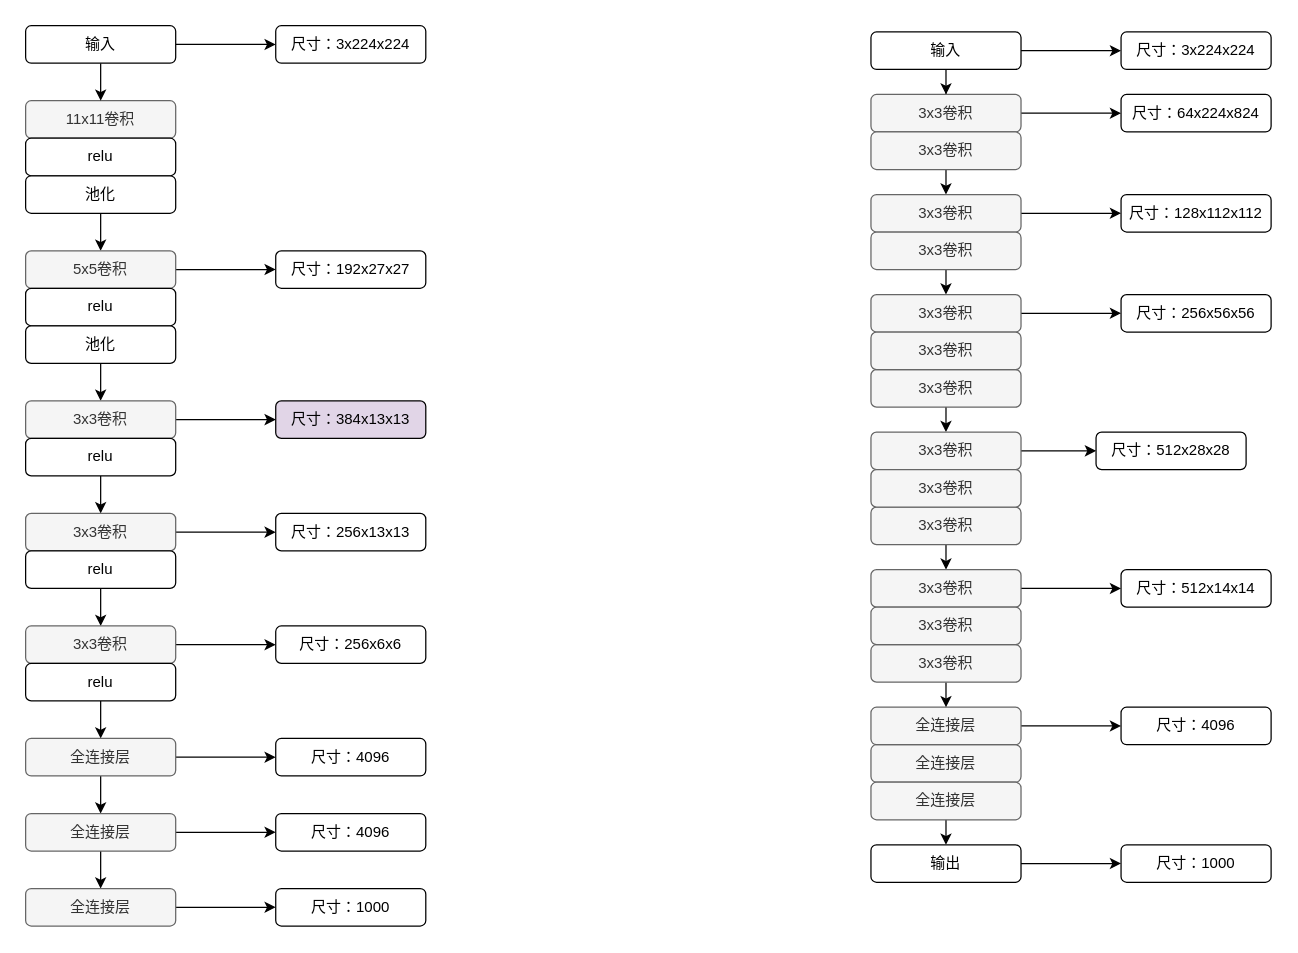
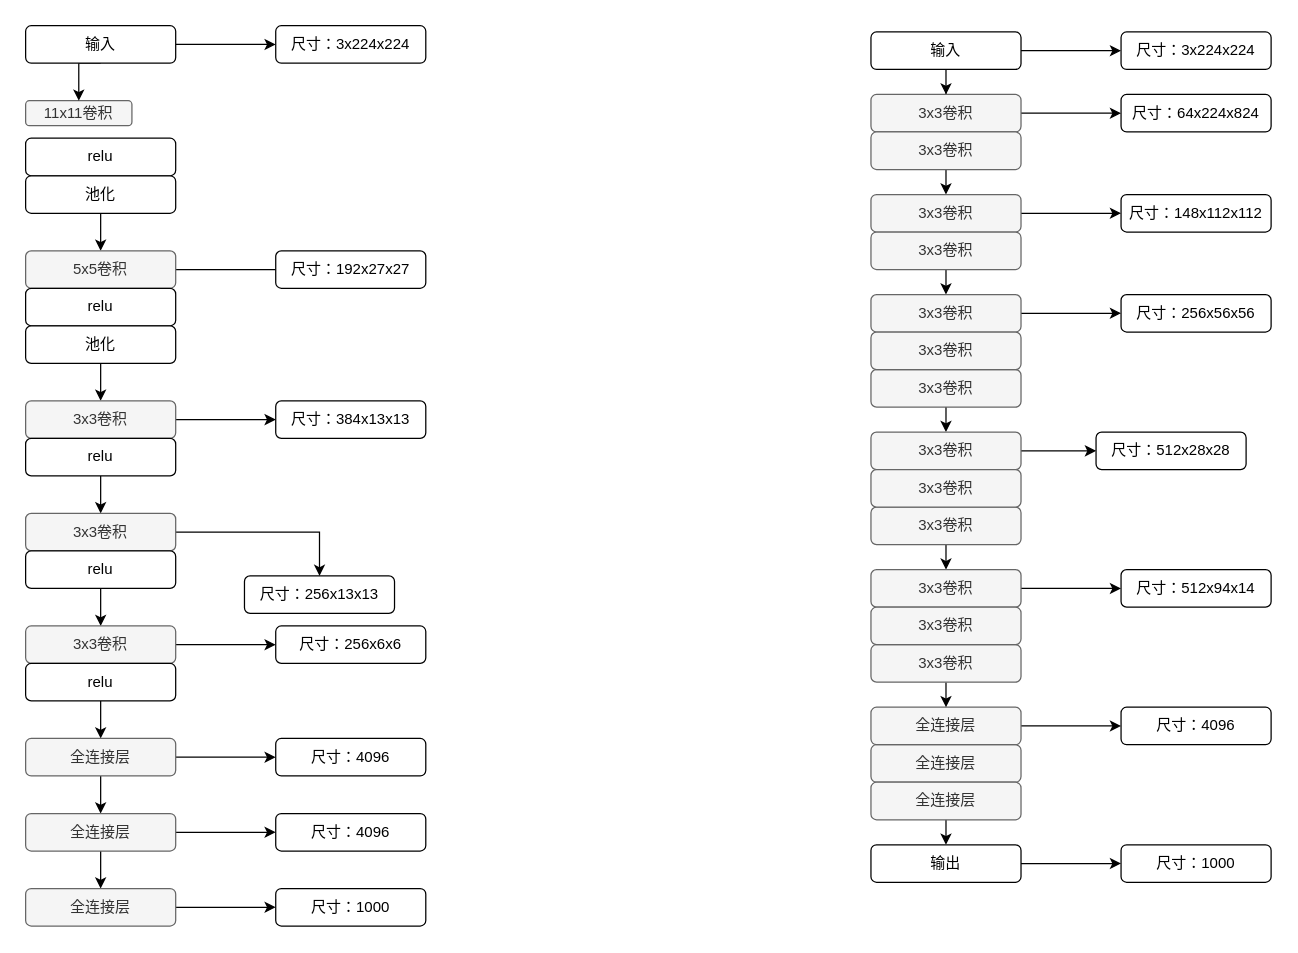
  <mxCell id="0" />
  <mxCell id="1" parent="0" />
- <mxCell id="2" value="11x11卷积" style="rounded=1;whiteSpace=wrap;html=1;fillColor=#f5f5f5;strokeColor=#666666;fontColor=#333333;" vertex="1" parent="1"><mxGeometry x="20" y="80" width="120" height="30" as="geometry" /></mxCell>
+ <mxCell id="2" value="11x11卷积" style="rounded=1;whiteSpace=wrap;html=1;fillColor=#f5f5f5;strokeColor=#666666;fontColor=#333333;" vertex="1" parent="1"><mxGeometry x="20" y="80" width="85" height="20" as="geometry" /></mxCell>
  <mxCell id="3" value="relu" style="rounded=1;whiteSpace=wrap;html=1;" vertex="1" parent="1"><mxGeometry x="20" y="110" width="120" height="30" as="geometry" /></mxCell>
  <mxCell id="4" value="" style="edgeStyle=orthogonalEdgeStyle;rounded=0;orthogonalLoop=1;jettySize=auto;html=1;entryX=0.5;entryY=0;entryDx=0;entryDy=0;" edge="1" parent="1" source="5" target="7"><mxGeometry relative="1" as="geometry" /></mxCell>
  <mxCell id="5" value="池化" style="rounded=1;whiteSpace=wrap;html=1;" vertex="1" parent="1"><mxGeometry x="20" y="140" width="120" height="30" as="geometry" /></mxCell>
- <mxCell id="6" value="" style="edgeStyle=orthogonalEdgeStyle;rounded=0;orthogonalLoop=1;jettySize=auto;html=1;" edge="1" parent="1" source="7" target="8"><mxGeometry relative="1" as="geometry" /></mxCell>
+ <mxCell id="6" value="" style="edgeStyle=orthogonalEdgeStyle;rounded=0;orthogonalLoop=1;jettySize=auto;html=1;endArrow=none;" edge="1" parent="1" source="7" target="8"><mxGeometry relative="1" as="geometry" /></mxCell>
  <mxCell id="7" value="5x5卷积" style="rounded=1;whiteSpace=wrap;html=1;fillColor=#f5f5f5;strokeColor=#666666;fontColor=#333333;" vertex="1" parent="1"><mxGeometry x="20" y="200" width="120" height="30" as="geometry" /></mxCell>
  <mxCell id="8" value="尺寸：192x27x27" style="rounded=1;whiteSpace=wrap;html=1;" vertex="1" parent="1"><mxGeometry x="220" y="200" width="120" height="30" as="geometry" /></mxCell>
  <mxCell id="9" value="relu" style="rounded=1;whiteSpace=wrap;html=1;" vertex="1" parent="1"><mxGeometry x="20" y="230" width="120" height="30" as="geometry" /></mxCell>
  <mxCell id="10" style="edgeStyle=orthogonalEdgeStyle;rounded=0;orthogonalLoop=1;jettySize=auto;html=1;exitX=0.5;exitY=1;exitDx=0;exitDy=0;entryX=0.5;entryY=0;entryDx=0;entryDy=0;" edge="1" parent="1" source="11" target="13"><mxGeometry relative="1" as="geometry" /></mxCell>
  <mxCell id="11" value="池化" style="rounded=1;whiteSpace=wrap;html=1;" vertex="1" parent="1"><mxGeometry x="20" y="260" width="120" height="30" as="geometry" /></mxCell>
  <mxCell id="12" value="" style="edgeStyle=orthogonalEdgeStyle;rounded=0;orthogonalLoop=1;jettySize=auto;html=1;" edge="1" parent="1" source="13" target="14"><mxGeometry relative="1" as="geometry" /></mxCell>
  <mxCell id="13" value="3x3卷积" style="rounded=1;whiteSpace=wrap;html=1;fillColor=#f5f5f5;strokeColor=#666666;fontColor=#333333;" vertex="1" parent="1"><mxGeometry x="20" y="320" width="120" height="30" as="geometry" /></mxCell>
- <mxCell id="14" value="尺寸：384x13x13" style="rounded=1;whiteSpace=wrap;html=1;fillColor=#e1d5e7;" vertex="1" parent="1"><mxGeometry x="220" y="320" width="120" height="30" as="geometry" /></mxCell>
+ <mxCell id="14" value="尺寸：384x13x13" style="rounded=1;whiteSpace=wrap;html=1;" vertex="1" parent="1"><mxGeometry x="220" y="320" width="120" height="30" as="geometry" /></mxCell>
  <mxCell id="15" style="edgeStyle=orthogonalEdgeStyle;rounded=0;orthogonalLoop=1;jettySize=auto;html=1;exitX=0.5;exitY=1;exitDx=0;exitDy=0;entryX=0.5;entryY=0;entryDx=0;entryDy=0;" edge="1" parent="1" source="16" target="18"><mxGeometry relative="1" as="geometry" /></mxCell>
  <mxCell id="16" value="relu" style="rounded=1;whiteSpace=wrap;html=1;" vertex="1" parent="1"><mxGeometry x="20" y="350" width="120" height="30" as="geometry" /></mxCell>
  <mxCell id="17" value="" style="edgeStyle=orthogonalEdgeStyle;rounded=0;orthogonalLoop=1;jettySize=auto;html=1;" edge="1" parent="1" source="18" target="19"><mxGeometry relative="1" as="geometry" /></mxCell>
  <mxCell id="18" value="3x3卷积" style="rounded=1;whiteSpace=wrap;html=1;fillColor=#f5f5f5;strokeColor=#666666;fontColor=#333333;" vertex="1" parent="1"><mxGeometry x="20" y="410" width="120" height="30" as="geometry" /></mxCell>
- <mxCell id="19" value="尺寸：256x13x13" style="rounded=1;whiteSpace=wrap;html=1;" vertex="1" parent="1"><mxGeometry x="220" y="410" width="120" height="30" as="geometry" /></mxCell>
+ <mxCell id="19" value="尺寸：256x13x13" style="rounded=1;whiteSpace=wrap;html=1;" vertex="1" parent="1"><mxGeometry x="195" y="460" width="120" height="30" as="geometry" /></mxCell>
  <mxCell id="20" style="edgeStyle=orthogonalEdgeStyle;rounded=0;orthogonalLoop=1;jettySize=auto;html=1;exitX=0.5;exitY=1;exitDx=0;exitDy=0;entryX=0.5;entryY=0;entryDx=0;entryDy=0;" edge="1" parent="1" source="21" target="23"><mxGeometry relative="1" as="geometry" /></mxCell>
  <mxCell id="21" value="relu" style="rounded=1;whiteSpace=wrap;html=1;" vertex="1" parent="1"><mxGeometry x="20" y="440" width="120" height="30" as="geometry" /></mxCell>
  <mxCell id="22" value="" style="edgeStyle=orthogonalEdgeStyle;rounded=0;orthogonalLoop=1;jettySize=auto;html=1;" edge="1" parent="1" source="23" target="24"><mxGeometry relative="1" as="geometry" /></mxCell>
  <mxCell id="23" value="3x3卷积" style="rounded=1;whiteSpace=wrap;html=1;fillColor=#f5f5f5;strokeColor=#666666;fontColor=#333333;" vertex="1" parent="1"><mxGeometry x="20" y="500" width="120" height="30" as="geometry" /></mxCell>
  <mxCell id="24" value="尺寸：256x6x6" style="rounded=1;whiteSpace=wrap;html=1;" vertex="1" parent="1"><mxGeometry x="220" y="500" width="120" height="30" as="geometry" /></mxCell>
  <mxCell id="25" style="edgeStyle=orthogonalEdgeStyle;rounded=0;orthogonalLoop=1;jettySize=auto;html=1;exitX=0.5;exitY=1;exitDx=0;exitDy=0;entryX=0.5;entryY=0;entryDx=0;entryDy=0;" edge="1" parent="1" source="26" target="29"><mxGeometry relative="1" as="geometry" /></mxCell>
  <mxCell id="26" value="relu" style="rounded=1;whiteSpace=wrap;html=1;" vertex="1" parent="1"><mxGeometry x="20" y="530" width="120" height="30" as="geometry" /></mxCell>
  <mxCell id="27" value="" style="edgeStyle=orthogonalEdgeStyle;rounded=0;orthogonalLoop=1;jettySize=auto;html=1;" edge="1" parent="1" source="29" target="30"><mxGeometry relative="1" as="geometry" /></mxCell>
  <mxCell id="28" style="edgeStyle=orthogonalEdgeStyle;rounded=0;orthogonalLoop=1;jettySize=auto;html=1;exitX=0.5;exitY=1;exitDx=0;exitDy=0;entryX=0.5;entryY=0;entryDx=0;entryDy=0;" edge="1" parent="1" source="29" target="33"><mxGeometry relative="1" as="geometry" /></mxCell>
  <mxCell id="29" value="全连接层" style="rounded=1;whiteSpace=wrap;html=1;fillColor=#f5f5f5;strokeColor=#666666;fontColor=#333333;" vertex="1" parent="1"><mxGeometry x="20" y="590" width="120" height="30" as="geometry" /></mxCell>
  <mxCell id="30" value="尺寸：4096" style="rounded=1;whiteSpace=wrap;html=1;" vertex="1" parent="1"><mxGeometry x="220" y="590" width="120" height="30" as="geometry" /></mxCell>
  <mxCell id="31" value="" style="edgeStyle=orthogonalEdgeStyle;rounded=0;orthogonalLoop=1;jettySize=auto;html=1;" edge="1" parent="1" source="33" target="34"><mxGeometry relative="1" as="geometry" /></mxCell>
  <mxCell id="32" style="edgeStyle=orthogonalEdgeStyle;rounded=0;orthogonalLoop=1;jettySize=auto;html=1;exitX=0.5;exitY=1;exitDx=0;exitDy=0;" edge="1" parent="1" source="33" target="36"><mxGeometry relative="1" as="geometry" /></mxCell>
  <mxCell id="33" value="全连接层" style="rounded=1;whiteSpace=wrap;html=1;fillColor=#f5f5f5;strokeColor=#666666;fontColor=#333333;" vertex="1" parent="1"><mxGeometry x="20" y="650" width="120" height="30" as="geometry" /></mxCell>
  <mxCell id="34" value="尺寸：4096" style="rounded=1;whiteSpace=wrap;html=1;" vertex="1" parent="1"><mxGeometry x="220" y="650" width="120" height="30" as="geometry" /></mxCell>
  <mxCell id="35" value="" style="edgeStyle=orthogonalEdgeStyle;rounded=0;orthogonalLoop=1;jettySize=auto;html=1;" edge="1" parent="1" source="36" target="37"><mxGeometry relative="1" as="geometry" /></mxCell>
  <mxCell id="36" value="全连接层" style="rounded=1;whiteSpace=wrap;html=1;fillColor=#f5f5f5;strokeColor=#666666;fontColor=#333333;" vertex="1" parent="1"><mxGeometry x="20" y="710" width="120" height="30" as="geometry" /></mxCell>
  <mxCell id="37" value="尺寸：1000" style="rounded=1;whiteSpace=wrap;html=1;" vertex="1" parent="1"><mxGeometry x="220" y="710" width="120" height="30" as="geometry" /></mxCell>
  <mxCell id="38" value="" style="edgeStyle=orthogonalEdgeStyle;rounded=0;orthogonalLoop=1;jettySize=auto;html=1;" edge="1" parent="1" source="40" target="41"><mxGeometry relative="1" as="geometry" /></mxCell>
  <mxCell id="39" style="edgeStyle=orthogonalEdgeStyle;rounded=0;orthogonalLoop=1;jettySize=auto;html=1;exitX=0.5;exitY=1;exitDx=0;exitDy=0;entryX=0.5;entryY=0;entryDx=0;entryDy=0;" edge="1" parent="1" source="40" target="2"><mxGeometry relative="1" as="geometry" /></mxCell>
  <mxCell id="40" value="输入" style="rounded=1;whiteSpace=wrap;html=1;" vertex="1" parent="1"><mxGeometry x="20" y="20" width="120" height="30" as="geometry" /></mxCell>
  <mxCell id="41" value="尺寸：3x224x224" style="rounded=1;whiteSpace=wrap;html=1;" vertex="1" parent="1"><mxGeometry x="220" y="20" width="120" height="30" as="geometry" /></mxCell>
  <mxCell id="42" value="" style="edgeStyle=orthogonalEdgeStyle;rounded=0;orthogonalLoop=1;jettySize=auto;html=1;" edge="1" parent="1" source="44" target="47"><mxGeometry relative="1" as="geometry" /></mxCell>
  <mxCell id="43" value="" style="edgeStyle=orthogonalEdgeStyle;rounded=0;orthogonalLoop=1;jettySize=auto;html=1;" edge="1" parent="1" source="44" target="45"><mxGeometry relative="1" as="geometry" /></mxCell>
  <mxCell id="44" value="输入" style="rounded=1;whiteSpace=wrap;html=1;" vertex="1" parent="1"><mxGeometry x="696" y="25" width="120" height="30" as="geometry" /></mxCell>
  <mxCell id="45" value="尺寸：3x224x224" style="rounded=1;whiteSpace=wrap;html=1;" vertex="1" parent="1"><mxGeometry x="896" y="25" width="120" height="30" as="geometry" /></mxCell>
  <mxCell id="46" value="" style="edgeStyle=orthogonalEdgeStyle;rounded=0;orthogonalLoop=1;jettySize=auto;html=1;" edge="1" parent="1" source="47" target="48"><mxGeometry relative="1" as="geometry" /></mxCell>
  <mxCell id="47" value="3x3卷积" style="rounded=1;whiteSpace=wrap;html=1;fillColor=#f5f5f5;strokeColor=#666666;fontColor=#333333;" vertex="1" parent="1"><mxGeometry x="696" y="75" width="120" height="30" as="geometry" /></mxCell>
  <mxCell id="48" value="尺寸：64x224x824" style="rounded=1;whiteSpace=wrap;html=1;" vertex="1" parent="1"><mxGeometry x="896" y="75" width="120" height="30" as="geometry" /></mxCell>
  <mxCell id="49" style="edgeStyle=orthogonalEdgeStyle;rounded=0;orthogonalLoop=1;jettySize=auto;html=1;exitX=0.5;exitY=1;exitDx=0;exitDy=0;entryX=0.5;entryY=0;entryDx=0;entryDy=0;" edge="1" parent="1" source="50" target="52"><mxGeometry relative="1" as="geometry" /></mxCell>
  <mxCell id="50" value="3x3卷积" style="rounded=1;whiteSpace=wrap;html=1;fillColor=#f5f5f5;strokeColor=#666666;fontColor=#333333;" vertex="1" parent="1"><mxGeometry x="696" y="105" width="120" height="30" as="geometry" /></mxCell>
  <mxCell id="51" value="" style="edgeStyle=orthogonalEdgeStyle;rounded=0;orthogonalLoop=1;jettySize=auto;html=1;" edge="1" parent="1" source="52" target="53"><mxGeometry relative="1" as="geometry" /></mxCell>
  <mxCell id="52" value="3x3卷积" style="rounded=1;whiteSpace=wrap;html=1;fillColor=#f5f5f5;strokeColor=#666666;fontColor=#333333;" vertex="1" parent="1"><mxGeometry x="696" y="155" width="120" height="30" as="geometry" /></mxCell>
- <mxCell id="53" value="尺寸：128x112x112" style="rounded=1;whiteSpace=wrap;html=1;" vertex="1" parent="1"><mxGeometry x="896" y="155" width="120" height="30" as="geometry" /></mxCell>
+ <mxCell id="53" value="尺寸：148x112x112" style="rounded=1;whiteSpace=wrap;html=1;" vertex="1" parent="1"><mxGeometry x="896" y="155" width="120" height="30" as="geometry" /></mxCell>
  <mxCell id="54" style="edgeStyle=orthogonalEdgeStyle;rounded=0;orthogonalLoop=1;jettySize=auto;html=1;exitX=0.5;exitY=1;exitDx=0;exitDy=0;entryX=0.5;entryY=0;entryDx=0;entryDy=0;" edge="1" parent="1" source="55" target="57"><mxGeometry relative="1" as="geometry" /></mxCell>
  <mxCell id="55" value="3x3卷积" style="rounded=1;whiteSpace=wrap;html=1;fillColor=#f5f5f5;strokeColor=#666666;fontColor=#333333;" vertex="1" parent="1"><mxGeometry x="696" y="185" width="120" height="30" as="geometry" /></mxCell>
  <mxCell id="56" value="" style="edgeStyle=orthogonalEdgeStyle;rounded=0;orthogonalLoop=1;jettySize=auto;html=1;" edge="1" parent="1" source="57" target="58"><mxGeometry relative="1" as="geometry" /></mxCell>
  <mxCell id="57" value="3x3卷积" style="rounded=1;whiteSpace=wrap;html=1;fillColor=#f5f5f5;strokeColor=#666666;fontColor=#333333;" vertex="1" parent="1"><mxGeometry x="696" y="235" width="120" height="30" as="geometry" /></mxCell>
  <mxCell id="58" value="尺寸：256x56x56" style="rounded=1;whiteSpace=wrap;html=1;" vertex="1" parent="1"><mxGeometry x="896" y="235" width="120" height="30" as="geometry" /></mxCell>
  <mxCell id="59" style="edgeStyle=orthogonalEdgeStyle;rounded=0;orthogonalLoop=1;jettySize=auto;html=1;exitX=0.5;exitY=1;exitDx=0;exitDy=0;entryX=0.5;entryY=0;entryDx=0;entryDy=0;" edge="1" parent="1" source="60" target="63"><mxGeometry relative="1" as="geometry" /></mxCell>
  <mxCell id="60" value="3x3卷积" style="rounded=1;whiteSpace=wrap;html=1;fillColor=#f5f5f5;strokeColor=#666666;fontColor=#333333;" vertex="1" parent="1"><mxGeometry x="696" y="295" width="120" height="30" as="geometry" /></mxCell>
  <mxCell id="61" value="3x3卷积" style="rounded=1;whiteSpace=wrap;html=1;fillColor=#f5f5f5;strokeColor=#666666;fontColor=#333333;" vertex="1" parent="1"><mxGeometry x="696" y="265" width="120" height="30" as="geometry" /></mxCell>
  <mxCell id="62" value="" style="edgeStyle=orthogonalEdgeStyle;rounded=0;orthogonalLoop=1;jettySize=auto;html=1;" edge="1" parent="1" source="63" target="64"><mxGeometry relative="1" as="geometry" /></mxCell>
  <mxCell id="63" value="3x3卷积" style="rounded=1;whiteSpace=wrap;html=1;fillColor=#f5f5f5;strokeColor=#666666;fontColor=#333333;" vertex="1" parent="1"><mxGeometry x="696" y="345" width="120" height="30" as="geometry" /></mxCell>
  <mxCell id="64" value="尺寸：512x28x28" style="rounded=1;whiteSpace=wrap;html=1;" vertex="1" parent="1"><mxGeometry x="876" y="345" width="120" height="30" as="geometry" /></mxCell>
  <mxCell id="65" style="edgeStyle=orthogonalEdgeStyle;rounded=0;orthogonalLoop=1;jettySize=auto;html=1;exitX=0.5;exitY=1;exitDx=0;exitDy=0;entryX=0.5;entryY=0;entryDx=0;entryDy=0;" edge="1" parent="1" source="66" target="75"><mxGeometry relative="1" as="geometry" /></mxCell>
  <mxCell id="66" value="3x3卷积" style="rounded=1;whiteSpace=wrap;html=1;fillColor=#f5f5f5;strokeColor=#666666;fontColor=#333333;" vertex="1" parent="1"><mxGeometry x="696" y="405" width="120" height="30" as="geometry" /></mxCell>
  <mxCell id="67" value="3x3卷积" style="rounded=1;whiteSpace=wrap;html=1;fillColor=#f5f5f5;strokeColor=#666666;fontColor=#333333;" vertex="1" parent="1"><mxGeometry x="696" y="375" width="120" height="30" as="geometry" /></mxCell>
  <mxCell id="68" value="全连接层" style="rounded=1;whiteSpace=wrap;html=1;fillColor=#f5f5f5;strokeColor=#666666;fontColor=#333333;" vertex="1" parent="1"><mxGeometry x="696" y="595" width="120" height="30" as="geometry" /></mxCell>
  <mxCell id="69" value="" style="edgeStyle=orthogonalEdgeStyle;rounded=0;orthogonalLoop=1;jettySize=auto;html=1;" edge="1" parent="1" source="70" target="71"><mxGeometry relative="1" as="geometry" /></mxCell>
  <mxCell id="70" value="全连接层" style="rounded=1;whiteSpace=wrap;html=1;fillColor=#f5f5f5;strokeColor=#666666;fontColor=#333333;" vertex="1" parent="1"><mxGeometry x="696" y="565" width="120" height="30" as="geometry" /></mxCell>
  <mxCell id="71" value="尺寸：4096" style="rounded=1;whiteSpace=wrap;html=1;" vertex="1" parent="1"><mxGeometry x="896" y="565" width="120" height="30" as="geometry" /></mxCell>
  <mxCell id="72" style="edgeStyle=orthogonalEdgeStyle;rounded=0;orthogonalLoop=1;jettySize=auto;html=1;exitX=0.5;exitY=1;exitDx=0;exitDy=0;entryX=0.5;entryY=0;entryDx=0;entryDy=0;" edge="1" parent="1" source="73" target="81"><mxGeometry relative="1" as="geometry" /></mxCell>
  <mxCell id="73" value="全连接层" style="rounded=1;whiteSpace=wrap;html=1;fillColor=#f5f5f5;strokeColor=#666666;fontColor=#333333;" vertex="1" parent="1"><mxGeometry x="696" y="625" width="120" height="30" as="geometry" /></mxCell>
  <mxCell id="74" value="" style="edgeStyle=orthogonalEdgeStyle;rounded=0;orthogonalLoop=1;jettySize=auto;html=1;" edge="1" parent="1" source="75" target="76"><mxGeometry relative="1" as="geometry" /></mxCell>
  <mxCell id="75" value="3x3卷积" style="rounded=1;whiteSpace=wrap;html=1;fillColor=#f5f5f5;strokeColor=#666666;fontColor=#333333;" vertex="1" parent="1"><mxGeometry x="696" y="455" width="120" height="30" as="geometry" /></mxCell>
- <mxCell id="76" value="尺寸：512x14x14" style="rounded=1;whiteSpace=wrap;html=1;" vertex="1" parent="1"><mxGeometry x="896" y="455" width="120" height="30" as="geometry" /></mxCell>
+ <mxCell id="76" value="尺寸：512x94x14" style="rounded=1;whiteSpace=wrap;html=1;" vertex="1" parent="1"><mxGeometry x="896" y="455" width="120" height="30" as="geometry" /></mxCell>
  <mxCell id="77" style="edgeStyle=orthogonalEdgeStyle;rounded=0;orthogonalLoop=1;jettySize=auto;html=1;exitX=0.5;exitY=1;exitDx=0;exitDy=0;entryX=0.5;entryY=0;entryDx=0;entryDy=0;" edge="1" parent="1" source="78" target="70"><mxGeometry relative="1" as="geometry" /></mxCell>
  <mxCell id="78" value="3x3卷积" style="rounded=1;whiteSpace=wrap;html=1;fillColor=#f5f5f5;strokeColor=#666666;fontColor=#333333;" vertex="1" parent="1"><mxGeometry x="696" y="515" width="120" height="30" as="geometry" /></mxCell>
  <mxCell id="79" value="3x3卷积" style="rounded=1;whiteSpace=wrap;html=1;fillColor=#f5f5f5;strokeColor=#666666;fontColor=#333333;" vertex="1" parent="1"><mxGeometry x="696" y="485" width="120" height="30" as="geometry" /></mxCell>
  <mxCell id="80" value="" style="edgeStyle=orthogonalEdgeStyle;rounded=0;orthogonalLoop=1;jettySize=auto;html=1;" edge="1" parent="1" source="81" target="82"><mxGeometry relative="1" as="geometry" /></mxCell>
  <mxCell id="81" value="输出" style="rounded=1;whiteSpace=wrap;html=1;" vertex="1" parent="1"><mxGeometry x="696" y="675" width="120" height="30" as="geometry" /></mxCell>
  <mxCell id="82" value="尺寸：1000" style="rounded=1;whiteSpace=wrap;html=1;" vertex="1" parent="1"><mxGeometry x="896" y="675" width="120" height="30" as="geometry" /></mxCell>
